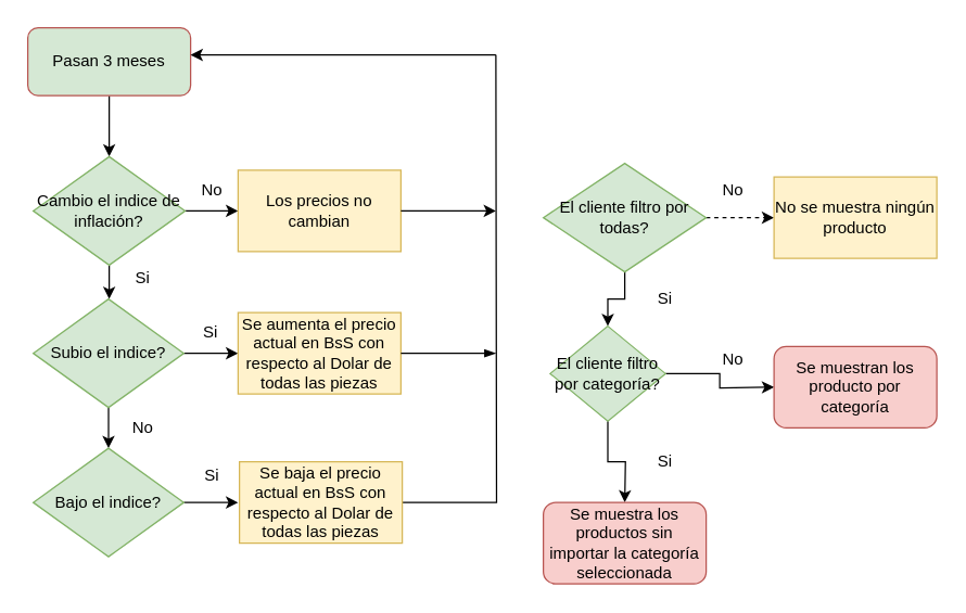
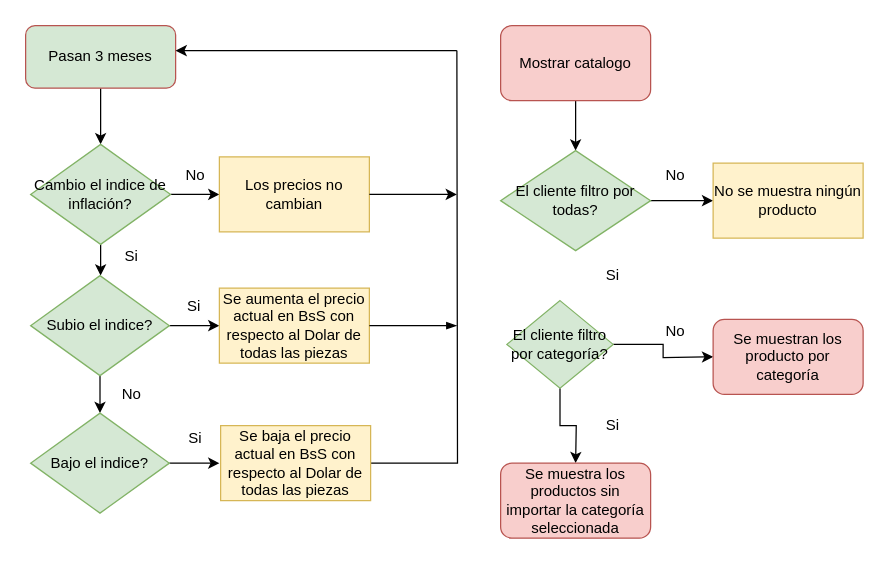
  <mxCell id="0" />
  <mxCell id="1" parent="0" />
  <mxCell id="2" value="" style="edgeStyle=orthogonalEdgeStyle;rounded=0;orthogonalLoop=1;jettySize=auto;html=1;" parent="1" source="3" target="6" edge="1"><mxGeometry relative="1" as="geometry" /></mxCell>
  <mxCell id="3" value="Pasan 3 meses" style="rounded=1;whiteSpace=wrap;html=1;fillColor=#d5e8d4;strokeColor=#b85450;" parent="1" vertex="1"><mxGeometry x="20" width="120" height="50" as="geometry" y="20" /></mxCell>
  <mxCell id="4" style="edgeStyle=orthogonalEdgeStyle;rounded=0;orthogonalLoop=1;jettySize=auto;html=1;" parent="1" source="6" edge="1"><mxGeometry relative="1" as="geometry"><mxPoint x="175" y="155" as="targetPoint" /></mxGeometry></mxCell>
  <mxCell id="5" style="edgeStyle=orthogonalEdgeStyle;rounded=0;orthogonalLoop=1;jettySize=auto;html=1;" parent="1" source="6" edge="1"><mxGeometry relative="1" as="geometry"><mxPoint x="80" y="220" as="targetPoint" /></mxGeometry></mxCell>
  <mxCell id="6" value="&lt;font style=&quot;font-size: 12px&quot;&gt;Cambio el indice de inflación?&lt;/font&gt;" style="rhombus;whiteSpace=wrap;html=1;fillColor=#d5e8d4;strokeColor=#82b366;" parent="1" vertex="1"><mxGeometry x="24" y="115" width="112" height="80" as="geometry" /></mxCell>
  <mxCell id="7" value="No" style="text;html=1;strokeColor=none;fillColor=none;align=center;verticalAlign=middle;whiteSpace=wrap;rounded=0;" parent="1" vertex="1"><mxGeometry x="136" y="130" width="40" height="20" as="geometry" /></mxCell>
  <mxCell id="8" style="edgeStyle=orthogonalEdgeStyle;rounded=0;orthogonalLoop=1;jettySize=auto;html=1;" parent="1" source="10" edge="1"><mxGeometry relative="1" as="geometry"><mxPoint x="175" y="260" as="targetPoint" /></mxGeometry></mxCell>
  <mxCell id="9" style="edgeStyle=orthogonalEdgeStyle;rounded=0;orthogonalLoop=1;jettySize=auto;html=1;" parent="1" source="10" edge="1"><mxGeometry relative="1" as="geometry"><mxPoint x="79.5" y="330" as="targetPoint" /></mxGeometry></mxCell>
  <mxCell id="10" value="Subio el indice?" style="rhombus;whiteSpace=wrap;html=1;fillColor=#d5e8d4;strokeColor=#82b366;" parent="1" vertex="1"><mxGeometry x="24" y="220" width="111" height="80" as="geometry" /></mxCell>
  <mxCell id="11" value="Si" style="text;html=1;strokeColor=none;fillColor=none;align=center;verticalAlign=middle;whiteSpace=wrap;rounded=0;" parent="1" vertex="1"><mxGeometry x="135" y="235" width="40" height="20" as="geometry" /></mxCell>
  <mxCell id="12" value="Si" style="text;html=1;strokeColor=none;fillColor=none;align=center;verticalAlign=middle;whiteSpace=wrap;rounded=0;" parent="1" vertex="1"><mxGeometry x="85" y="195" width="40" height="20" as="geometry" /></mxCell>
  <mxCell id="13" style="edgeStyle=orthogonalEdgeStyle;rounded=0;orthogonalLoop=1;jettySize=auto;html=1;" parent="1" source="14" edge="1"><mxGeometry relative="1" as="geometry"><mxPoint x="175" y="370" as="targetPoint" /></mxGeometry></mxCell>
  <mxCell id="14" value="Bajo el indice?" style="rhombus;whiteSpace=wrap;html=1;fillColor=#d5e8d4;strokeColor=#82b366;" parent="1" vertex="1"><mxGeometry x="24" y="330" width="111" height="80" as="geometry" /></mxCell>
  <mxCell id="15" value="Si" style="text;html=1;strokeColor=none;fillColor=none;align=center;verticalAlign=middle;whiteSpace=wrap;rounded=0;" parent="1" vertex="1"><mxGeometry x="136" y="340" width="40" height="20" as="geometry" /></mxCell>
  <mxCell id="16" value="No" style="text;html=1;strokeColor=none;fillColor=none;align=center;verticalAlign=middle;whiteSpace=wrap;rounded=0;" parent="1" vertex="1"><mxGeometry x="85" y="305" width="40" height="20" as="geometry" /></mxCell>
  <mxCell id="17" value="&lt;span&gt;Los precios no cambian&lt;/span&gt;" style="rounded=0;whiteSpace=wrap;html=1;fillColor=#fff2cc;strokeColor=#d6b656;" parent="1" vertex="1"><mxGeometry x="175" y="125" width="120" height="60" as="geometry" /></mxCell>
  <mxCell id="18" value="&lt;span&gt;Se aumenta el precio actual en BsS con respecto al Dolar de todas las piezas&lt;/span&gt;" style="rounded=0;whiteSpace=wrap;html=1;fillColor=#fff2cc;strokeColor=#d6b656;" parent="1" vertex="1"><mxGeometry x="175" y="230" width="120" height="60" as="geometry" /></mxCell>
  <mxCell id="19" style="edgeStyle=orthogonalEdgeStyle;rounded=0;orthogonalLoop=1;jettySize=auto;html=1;endArrow=none;endFill=0;" parent="1" source="20" edge="1"><mxGeometry relative="1" as="geometry"><mxPoint x="365" y="40" as="targetPoint" /></mxGeometry></mxCell>
  <mxCell id="20" value="&lt;span&gt;Se baja el precio actual en BsS con respecto al Dolar de todas las piezas&lt;/span&gt;" style="rounded=0;whiteSpace=wrap;html=1;fillColor=#fff2cc;strokeColor=#d6b656;" parent="1" vertex="1"><mxGeometry x="176" y="340" width="120" height="60" as="geometry" /></mxCell>
  <mxCell id="21" value="" style="endArrow=classic;html=1;entryX=1;entryY=0.4;entryDx=0;entryDy=0;entryPerimeter=0;" parent="1" target="3" edge="1"><mxGeometry width="50" height="50" relative="1" as="geometry"><mxPoint x="365" y="40" as="sourcePoint" /><mxPoint x="321" y="30" as="targetPoint" /></mxGeometry></mxCell>
  <mxCell id="22" value="" style="endArrow=blockThin;html=1;exitX=1;exitY=0.5;exitDx=0;exitDy=0;endFill=1;" parent="1" source="18" edge="1"><mxGeometry width="50" height="50" relative="1" as="geometry"><mxPoint x="296" y="285" as="sourcePoint" /><mxPoint x="365" y="260" as="targetPoint" /></mxGeometry></mxCell>
  <mxCell id="23" value="" style="endArrow=classic;html=1;exitX=1;exitY=0.5;exitDx=0;exitDy=0;" parent="1" source="17" edge="1"><mxGeometry width="50" height="50" relative="1" as="geometry"><mxPoint x="305" y="180" as="sourcePoint" /><mxPoint x="365" y="155" as="targetPoint" /></mxGeometry></mxCell>
- <mxCell id="26" style="edgeStyle=orthogonalEdgeStyle;rounded=0;orthogonalLoop=1;jettySize=auto;html=1;entryX=0;entryY=0.5;entryDx=0;entryDy=0;dashed=1;" parent="1" source="28" target="32" edge="1"><mxGeometry relative="1" as="geometry" /></mxCell>
- <mxCell id="27" style="edgeStyle=orthogonalEdgeStyle;rounded=0;orthogonalLoop=1;jettySize=auto;html=1;entryX=0.5;entryY=0;entryDx=0;entryDy=0;" parent="1" source="28" target="31" edge="1"><mxGeometry relative="1" as="geometry" /></mxCell>
+ <mxCell id="24" style="edgeStyle=orthogonalEdgeStyle;rounded=0;orthogonalLoop=1;jettySize=auto;html=1;entryX=0.5;entryY=0;entryDx=0;entryDy=0;" parent="1" source="25" target="28" edge="1"><mxGeometry relative="1" as="geometry" /></mxCell>
+ <mxCell id="25" value="Mostrar catalogo" style="rounded=1;whiteSpace=wrap;html=1;fillColor=#f8cecc;strokeColor=#b85450;" parent="1" vertex="1"><mxGeometry x="400" width="120" height="60" as="geometry" y="20" /></mxCell>
+ <mxCell id="26" style="edgeStyle=orthogonalEdgeStyle;rounded=0;orthogonalLoop=1;jettySize=auto;html=1;entryX=0;entryY=0.5;entryDx=0;entryDy=0;" parent="1" source="28" target="32" edge="1"><mxGeometry relative="1" as="geometry" /></mxCell>
  <mxCell id="28" value="El cliente filtro por todas?" style="rhombus;whiteSpace=wrap;html=1;fillColor=#d5e8d4;strokeColor=#82b366;" parent="1" vertex="1"><mxGeometry x="400" y="120" width="120" height="80" as="geometry" /></mxCell>
  <mxCell id="29" style="edgeStyle=orthogonalEdgeStyle;rounded=0;orthogonalLoop=1;jettySize=auto;html=1;entryX=0;entryY=0.5;entryDx=0;entryDy=0;" parent="1" source="31" edge="1"><mxGeometry relative="1" as="geometry"><mxPoint x="570" y="285" as="targetPoint" /></mxGeometry></mxCell>
  <mxCell id="30" style="edgeStyle=orthogonalEdgeStyle;rounded=0;orthogonalLoop=1;jettySize=auto;html=1;entryX=0.5;entryY=0;entryDx=0;entryDy=0;" parent="1" source="31" edge="1"><mxGeometry relative="1" as="geometry"><mxPoint x="460" y="370" as="targetPoint" /></mxGeometry></mxCell>
  <mxCell id="31" value="El cliente filtro por categoría?" style="rhombus;whiteSpace=wrap;html=1;fillColor=#d5e8d4;strokeColor=#82b366;" parent="1" vertex="1"><mxGeometry x="405" y="240" width="85" height="70" as="geometry" /></mxCell>
  <mxCell id="32" value="No se muestra ningún producto" style="rounded=0;whiteSpace=wrap;html=1;fillColor=#fff2cc;strokeColor=#d6b656;" parent="1" vertex="1"><mxGeometry x="570" y="130" width="120" height="60" as="geometry" /></mxCell>
  <mxCell id="33" value="&lt;span&gt;Se muestran los producto por categoría&lt;/span&gt;" style="rounded=1;whiteSpace=wrap;html=1;fillColor=#f8cecc;strokeColor=#b85450;" parent="1" vertex="1"><mxGeometry x="570" y="255" width="120" height="60" as="geometry" /></mxCell>
  <mxCell id="34" value="&lt;span&gt;Se muestra los productos sin importar la categoría seleccionada&lt;/span&gt;" style="rounded=1;whiteSpace=wrap;html=1;fillColor=#f8cecc;strokeColor=#b85450;" parent="1" vertex="1"><mxGeometry x="400" y="370" width="120" height="60" as="geometry" /></mxCell>
  <mxCell id="35" value="No" style="text;html=1;strokeColor=none;fillColor=none;align=center;verticalAlign=middle;whiteSpace=wrap;rounded=0;" parent="1" vertex="1"><mxGeometry x="520" y="130" width="40" height="20" as="geometry" /></mxCell>
  <mxCell id="36" value="No" style="text;html=1;strokeColor=none;fillColor=none;align=center;verticalAlign=middle;whiteSpace=wrap;rounded=0;" parent="1" vertex="1"><mxGeometry x="520" y="255" width="40" height="20" as="geometry" /></mxCell>
  <mxCell id="37" value="Si" style="text;html=1;strokeColor=none;fillColor=none;align=center;verticalAlign=middle;whiteSpace=wrap;rounded=0;" parent="1" vertex="1"><mxGeometry x="470" y="330" width="40" height="20" as="geometry" /></mxCell>
  <mxCell id="38" value="Si" style="text;html=1;strokeColor=none;fillColor=none;align=center;verticalAlign=middle;whiteSpace=wrap;rounded=0;" parent="1" vertex="1"><mxGeometry x="470" y="210" width="40" height="20" as="geometry" /></mxCell>
